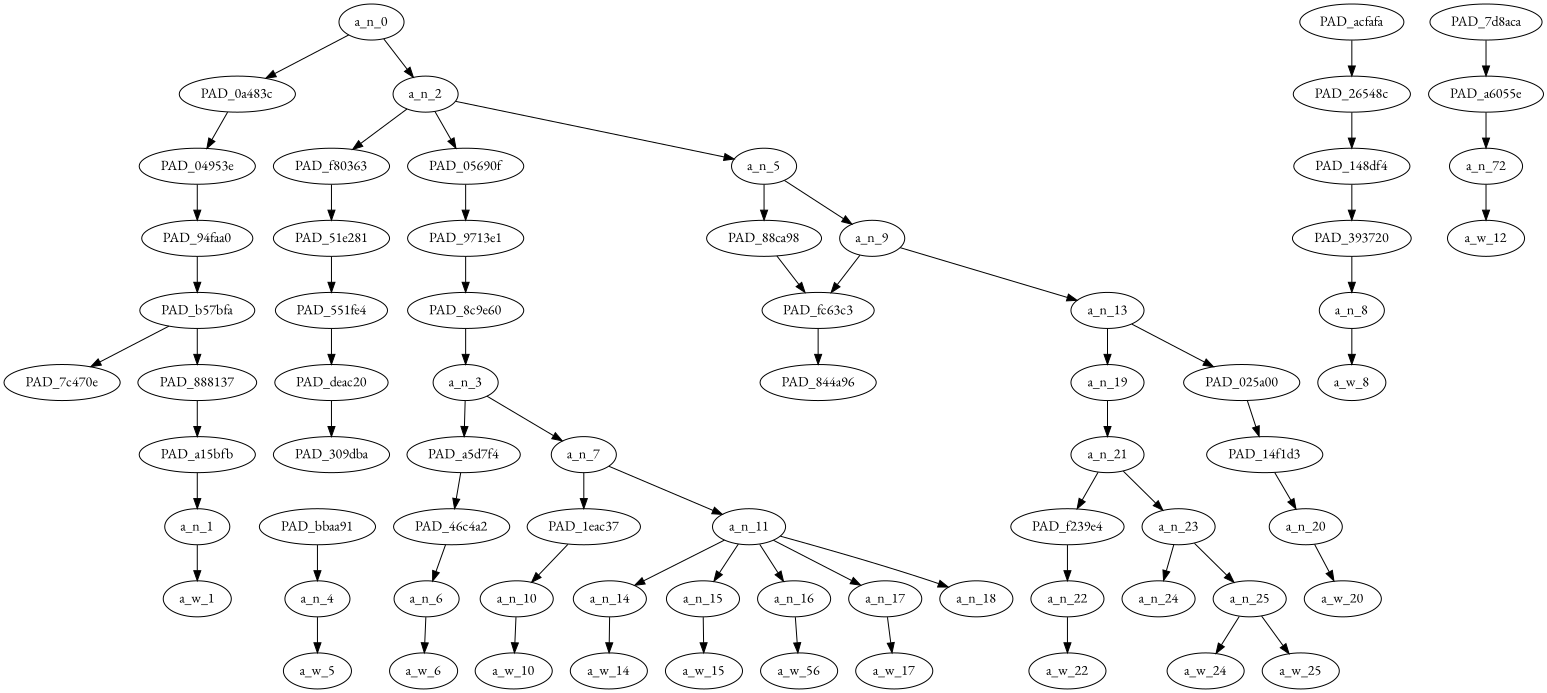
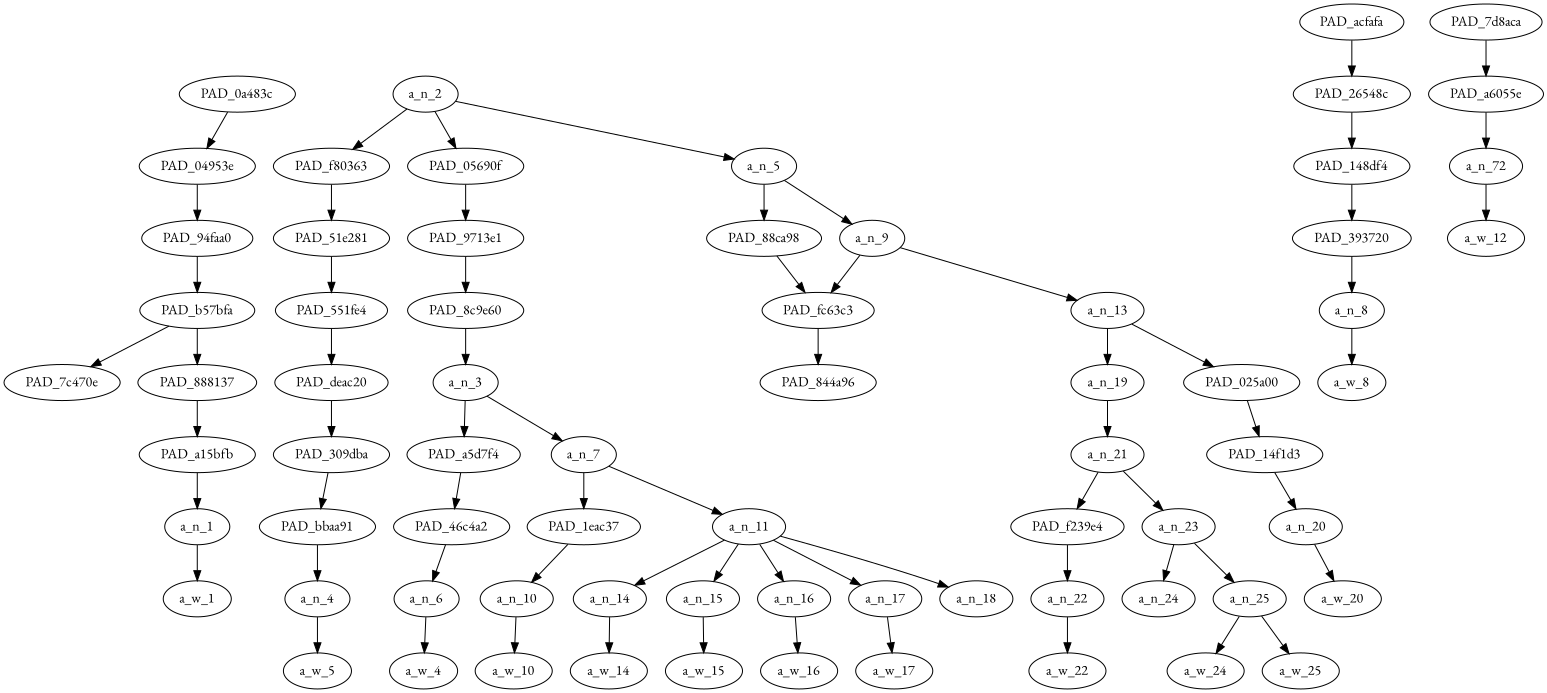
  strict digraph {
    fontname="EB Garamond"
    node [div_dir=1 fontname="EB Garamond" index=0 level=1 text_span="[0]" value=0.10300290]
    edge [fontname="EB Garamond"]
-   a_n_0 [level=9 text_span="[0, 1, 2, 3, 4, 5, 6, 7, 8, 9, 10, 11, 12, 13, 14]" value=1.00000002]
    PAD_0a483c [level=8]
    a_n_2 [index=1 level=8 text_span="[1, 2, 3, 4, 5, 6, 7, 8, 9, 10, 11, 12, 13, 14]" value=0.89617210]
    PAD_04953e [level=7]
    PAD_f80363 [index=2 level=7 text_span="[8]" value=0.04618848]
    PAD_05690f [index=1 level=7 text_span="[1, 2, 3, 4, 5, 6, 7]" value=0.48669976]
    a_n_5 [index=3 level=7 text_span="[9, 10, 11, 12, 13, 14]" value=0.36251503]
    PAD_94faa0 [level=6]
    PAD_51e281 [index=2 level=6 text_span="[8]" value=0.04618848]
    PAD_9713e1 [index=1 level=6 text_span="[1, 2, 3, 4, 5, 6, 7]" value=0.48669976]
    PAD_88ca98 [div_dir=-1 index=3 level=6 text_span="[9]" value=0.05278080]
    a_n_9 [index=4 level=6 text_span="[10, 11, 12, 13, 14]" value=0.30943020]
    PAD_b57bfa [level=5]
    PAD_7c470e [level=4]
    PAD_888137 [level=3]
    PAD_a15bfb [level=2]
    a_n_1
    a_w_1 [div_dir=0 level=0 value="<user>"]
    PAD_551fe4 [index=2 level=5 text_span="[8]" value=0.04618848]
    PAD_8c9e60 [index=1 level=5 text_span="[1, 2, 3, 4, 5, 6, 7]" value=0.48669976]
    PAD_fc63c3 [div_dir=-1 index=4 level=5 text_span="[10]" value=0.05483212]
    a_n_13 [index=5 level=5 text_span="[11, 12, 13, 14]" value=0.25421957]
    PAD_deac20 [index=2 level=4 text_span="[8]" value=0.04618848]
    PAD_309dba [index=3 level=3 text_span="[8]" value=0.04618848]
    PAD_bbaa91 [index=4 level=2 text_span="[8]" value=0.04618848]
    a_n_4 [index=8 text_span="[8]" value=0.04618848]
    n27 [div_dir=0 index=8 label=a_w_5 level=0 text_span="[8]" value=and1]
    a_n_3 [index=1 level=4 text_span="[1, 2, 3, 4, 5, 6, 7]" value=0.48669976]
    PAD_a5d7f4 [index=1 level=3 text_span="[1]" value=0.09025168]
    a_n_7 [index=2 level=3 text_span="[2, 3, 4, 5, 6, 7]" value=0.39566706]
    PAD_46c4a2 [index=1 level=2 text_span="[1]" value=0.09025168]
    PAD_1eac37 [index=2 level=2 text_span="[2]" value=0.08007727]
    a_n_11 [index=3 level=2 text_span="[3, 4, 5, 6, 7]" value=0.31482848]
    a_n_6 [index=1 text_span="[1]" value=0.09025168]
    a_n_10 [index=2 text_span="[2]" value=0.08007727]
    a_n_14 [index=3 text_span="[3]" value=0.10265784]
    a_n_15 [index=4 text_span="[4]" value=0.05657099]
    a_n_16 [index=5 text_span="[5]" value=0.06000950]
    a_n_17 [index=6 text_span="[6]" value=0.04381356]
    a_n_18 [index=7 text_span="[7]" value=0.05106603]
-   a_w_6 [div_dir=0 index=1 level=0 text_span="[1]" value=is]
+   a_w_6 [div_dir=0 index=1 level=0 text_span="[1]" value=is label=a_w_4]
    a_w_10 [div_dir=0 index=2 level=0 text_span="[2]" value=it]
    a_w_14 [div_dir=0 index=3 level=0 text_span="[3]" value=colored]
    a_w_15 [div_dir=0 index=4 level=0 text_span="[4]" value=or]
-   a_w_16 [div_dir=0 index=5 level=0 text_span="[5]" value=black label=a_w_56]
+   a_w_16 [div_dir=0 index=5 level=0 text_span="[5]" value=black]
    a_w_17 [div_dir=0 index=6 level=0 text_span="[6]" value=and]
    PAD_acfafa [div_dir=-1 index=3 level=5 text_span="[9]" value=0.05278080]
    PAD_26548c [div_dir=-1 index=3 level=4 text_span="[9]" value=0.05278080]
    PAD_844a96 [div_dir=-1 index=4 level=4 text_span="[10]" value=0.05483212]
    a_n_19 [index=5 level=4 text_span="[11, 12, 13, 14]" value=0.25365782]
    PAD_025a00 [index=6 level=3 text_span="[11]" value=0.04772088]
    PAD_148df4 [div_dir=-1 index=4 level=3 text_span="[9]" value=0.05278080]
    PAD_393720 [div_dir=-1 index=5 level=2 text_span="[9]" value=0.05278080]
    a_n_8 [div_dir=-1 index=9 text_span="[9]" value=0.05278080]
    a_w_8 [div_dir=0 index=9 level=0 text_span="[9]" value=make]
    a_n_21 [index=7 level=3 text_span="[12, 13, 14]" value=0.20537519]
    PAD_7d8aca [div_dir=-1 index=5 level=3 text_span="[10]" value=0.05483212]
    PAD_a6055e [div_dir=-1 index=6 level=2 text_span="[10]" value=0.05483212]
    n59 [div_dir=-1 index=10 label=a_n_72 text_span="[10]" value=0.05483212]
    a_w_12 [div_dir=0 index=10 level=0 text_span="[10]" value=sure]
    PAD_14f1d3 [index=7 level=2 text_span="[11]" value=0.04772088]
    PAD_f239e4 [index=8 level=2 text_span="[12]" value=0.05095356]
    a_n_23 [index=9 level=2 text_span="[13, 14]" value=0.15395130]
    a_n_20 [index=11 text_span="[11]" value=0.04772088]
    a_n_22 [index=12 text_span="[12]" value=0.05095356]
    a_n_24 [index=13 text_span="[13]" value=0.06323988]
    a_n_25 [index=14 text_span="[14]" value=0.09036128]
    a_w_20 [div_dir=0 index=11 level=0 text_span="[11]" value=it1]
    a_w_22 [div_dir=0 index=12 level=0 text_span="[12]" value=has]
    a_w_24 [div_dir=0 index=13 level=0 text_span="[13]" value=red]
    a_w_25 [div_dir=0 index=14 level=0 text_span="[14]" value=background]
-   a_n_0 -> PAD_0a483c
-   a_n_0 -> a_n_2
    PAD_0a483c -> PAD_04953e
    a_n_2 -> PAD_f80363
    a_n_2 -> PAD_05690f
    a_n_2 -> a_n_5
    PAD_04953e -> PAD_94faa0
    PAD_f80363 -> PAD_51e281
    PAD_05690f -> PAD_9713e1
    a_n_5 -> PAD_88ca98
    a_n_5 -> a_n_9
    PAD_94faa0 -> PAD_b57bfa
    PAD_51e281 -> PAD_551fe4
    PAD_9713e1 -> PAD_8c9e60
    PAD_88ca98 -> PAD_fc63c3
    a_n_9 -> PAD_fc63c3
    a_n_9 -> a_n_13
    PAD_b57bfa -> PAD_7c470e
    PAD_b57bfa -> PAD_888137
    PAD_888137 -> PAD_a15bfb
    PAD_a15bfb -> a_n_1
    a_n_1 -> a_w_1
    PAD_551fe4 -> PAD_deac20
    PAD_8c9e60 -> a_n_3
    PAD_fc63c3 -> PAD_844a96
    a_n_13 -> a_n_19
    a_n_13 -> PAD_025a00
    PAD_deac20 -> PAD_309dba
+   PAD_309dba -> PAD_bbaa91
    PAD_bbaa91 -> a_n_4
    a_n_4 -> n27
    a_n_3 -> PAD_a5d7f4
    a_n_3 -> a_n_7
    PAD_a5d7f4 -> PAD_46c4a2
    a_n_7 -> PAD_1eac37
    a_n_7 -> a_n_11
    PAD_46c4a2 -> a_n_6
    PAD_1eac37 -> a_n_10
    a_n_11 -> a_n_14
    a_n_11 -> a_n_15
    a_n_11 -> a_n_16
    a_n_11 -> a_n_17
    a_n_11 -> a_n_18
    a_n_6 -> a_w_6
    a_n_10 -> a_w_10
    a_n_14 -> a_w_14
    a_n_15 -> a_w_15
    a_n_16 -> a_w_16
    a_n_17 -> a_w_17
    PAD_acfafa -> PAD_26548c
    PAD_26548c -> PAD_148df4
    a_n_19 -> a_n_21
    PAD_025a00 -> PAD_14f1d3
    PAD_148df4 -> PAD_393720
    PAD_393720 -> a_n_8
    a_n_8 -> a_w_8
    a_n_21 -> PAD_f239e4
    a_n_21 -> a_n_23
    PAD_7d8aca -> PAD_a6055e
    PAD_a6055e -> n59
    n59 -> a_w_12
    PAD_14f1d3 -> a_n_20
    PAD_f239e4 -> a_n_22
    a_n_23 -> a_n_24
    a_n_23 -> a_n_25
    a_n_20 -> a_w_20
    a_n_22 -> a_w_22
    a_n_25 -> a_w_24
    a_n_25 -> a_w_25
  }
